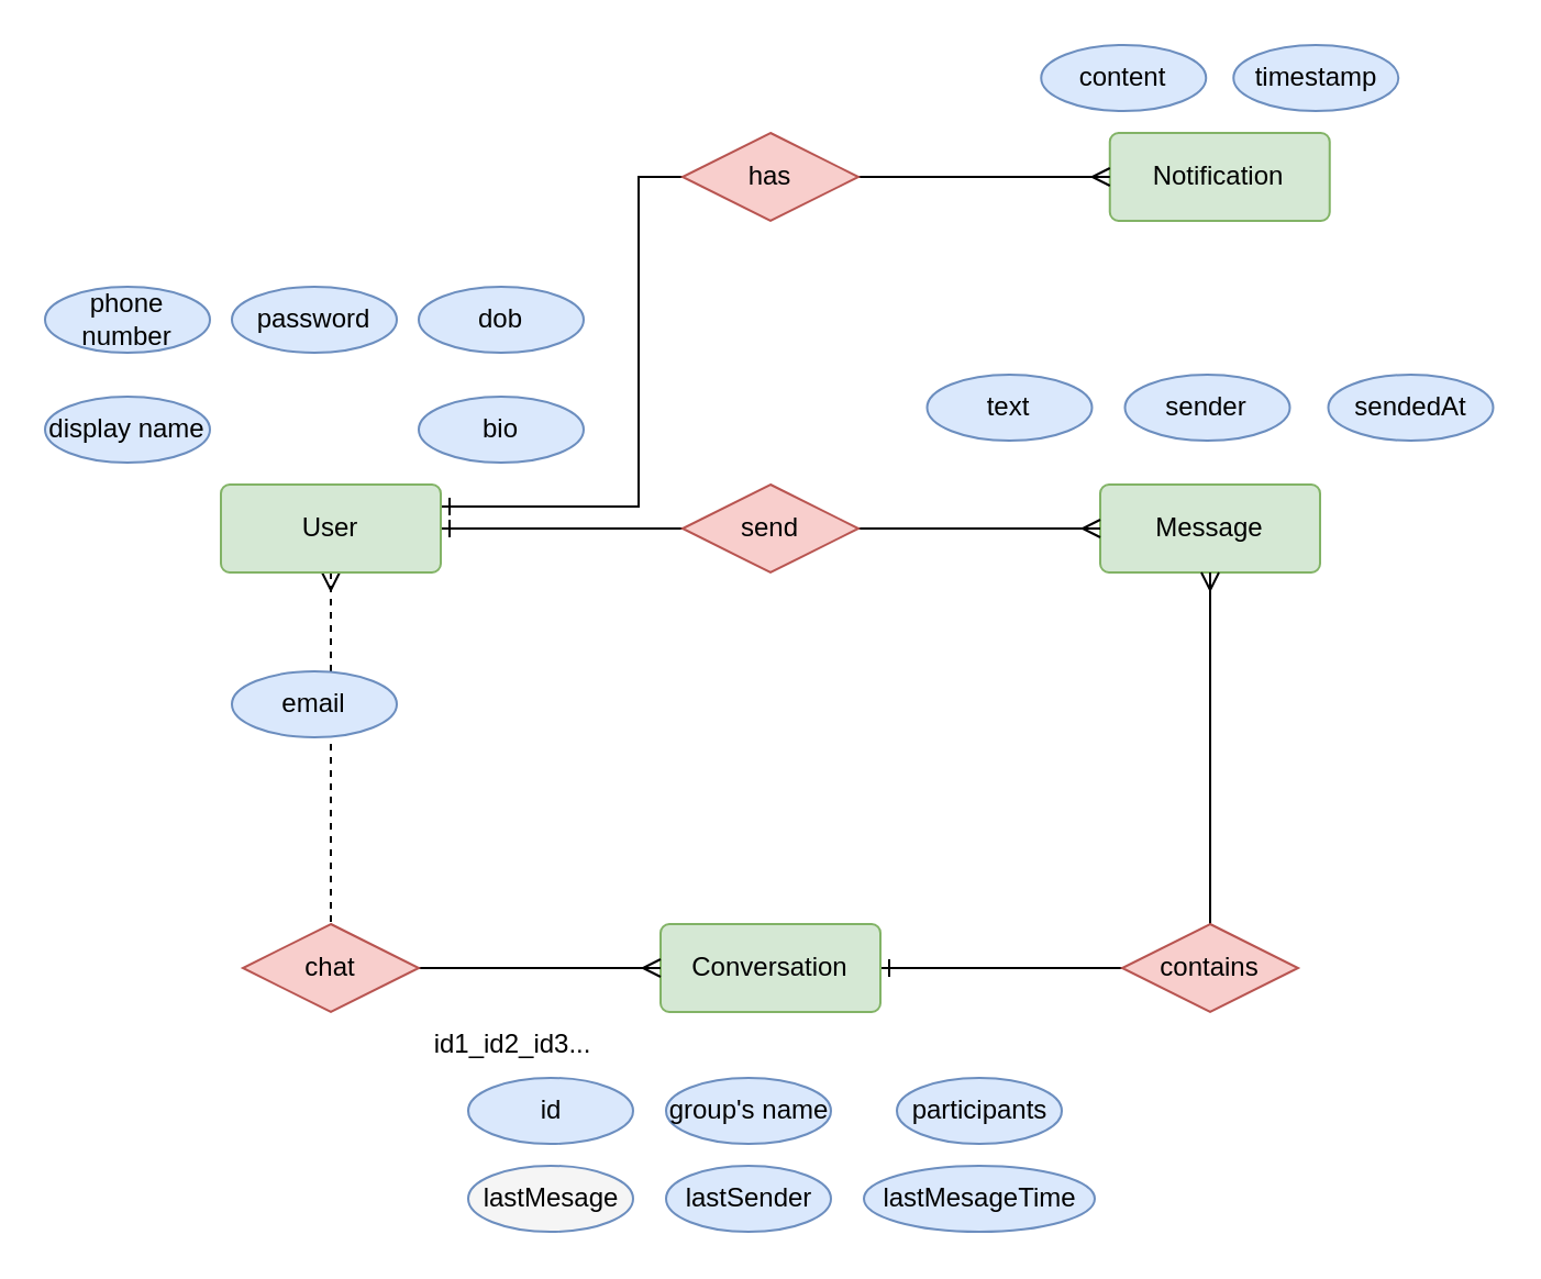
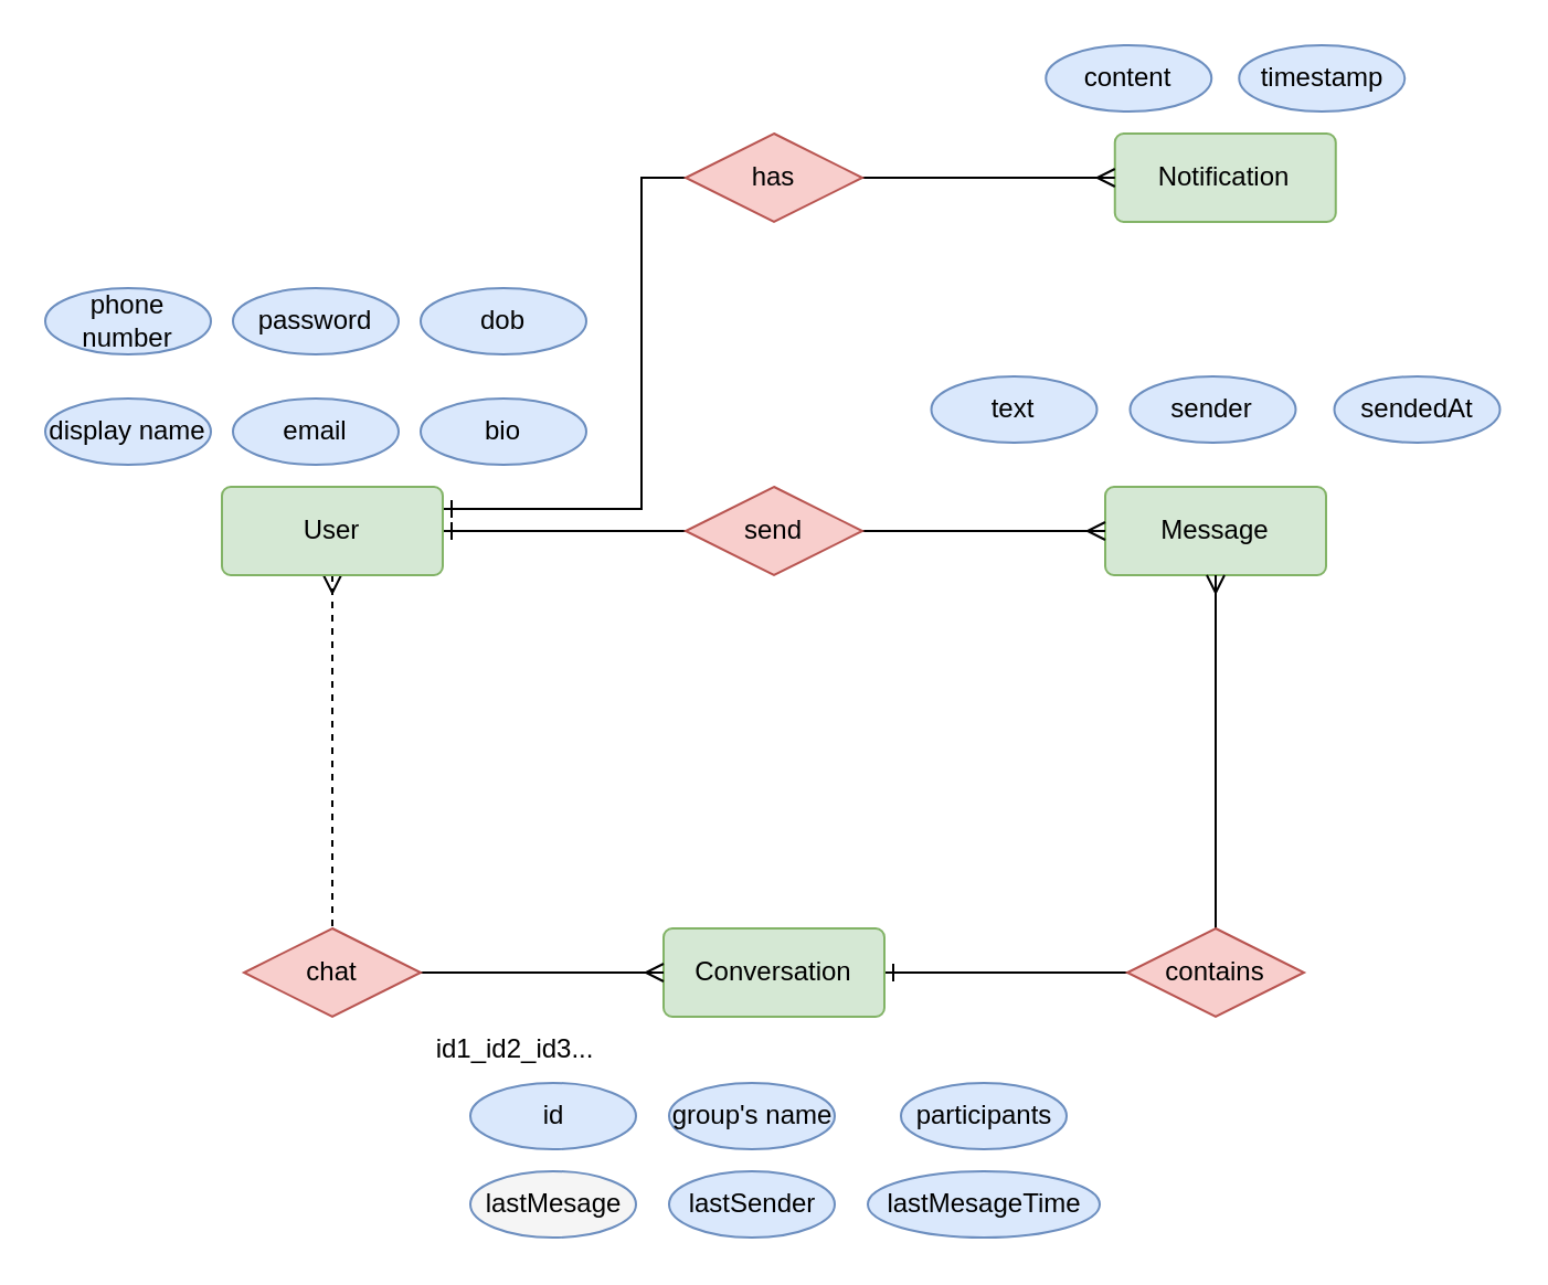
  <mxCell id="0" />
  <mxCell id="1" parent="0" />
  <mxCell id="2" style="edgeStyle=orthogonalEdgeStyle;rounded=0;orthogonalLoop=1;jettySize=auto;html=1;exitX=0.5;exitY=1;exitDx=0;exitDy=0;entryX=0.5;entryY=0;entryDx=0;entryDy=0;endArrow=none;startFill=0;startArrow=ERmany;dashed=1;" parent="1" source="5" target="19" edge="1"><mxGeometry relative="1" as="geometry" /></mxCell>
  <mxCell id="3" style="edgeStyle=orthogonalEdgeStyle;rounded=0;orthogonalLoop=1;jettySize=auto;html=1;exitX=1;exitY=0.5;exitDx=0;exitDy=0;entryX=0;entryY=0.5;entryDx=0;entryDy=0;endArrow=none;startFill=0;startArrow=ERone;" parent="1" source="5" target="25" edge="1"><mxGeometry relative="1" as="geometry" /></mxCell>
  <mxCell id="4" style="edgeStyle=orthogonalEdgeStyle;rounded=0;orthogonalLoop=1;jettySize=auto;html=1;exitX=1;exitY=0.25;exitDx=0;exitDy=0;entryX=0;entryY=0.5;entryDx=0;entryDy=0;endArrow=none;startFill=0;startArrow=ERone;" edge="1" parent="1" source="5" target="35"><mxGeometry relative="1" as="geometry"><mxPoint x="290" y="140" as="targetPoint" /><Array as="points"><mxPoint x="290" y="230" /><mxPoint x="290" y="80" /></Array></mxGeometry></mxCell>
  <mxCell id="5" value="User" style="rounded=1;arcSize=10;whiteSpace=wrap;html=1;align=center;fillColor=#d5e8d4;strokeColor=#82b366;" parent="1" vertex="1"><mxGeometry x="100" y="220" width="100" height="40" as="geometry" /></mxCell>
  <mxCell id="6" value="Message" style="rounded=1;arcSize=10;whiteSpace=wrap;html=1;align=center;fillColor=#d5e8d4;strokeColor=#82b366;" parent="1" vertex="1"><mxGeometry x="500" y="220" width="100" height="40" as="geometry" /></mxCell>
  <mxCell id="7" style="edgeStyle=orthogonalEdgeStyle;rounded=0;orthogonalLoop=1;jettySize=auto;html=1;exitX=1;exitY=0.5;exitDx=0;exitDy=0;entryX=0;entryY=0.5;entryDx=0;entryDy=0;endArrow=none;startFill=0;startArrow=ERone;" parent="1" target="23" edge="1" source="8"><mxGeometry relative="1" as="geometry"><mxPoint x="360" y="440" as="sourcePoint" /></mxGeometry></mxCell>
  <mxCell id="8" value="Conversation" style="rounded=1;arcSize=10;whiteSpace=wrap;html=1;align=center;fillColor=#d5e8d4;strokeColor=#82b366;" parent="1" vertex="1"><mxGeometry x="300" y="420" width="100" height="40" as="geometry" /></mxCell>
  <mxCell id="9" value="phone number" style="ellipse;whiteSpace=wrap;html=1;align=center;fillColor=#dae8fc;strokeColor=#6c8ebf;" parent="1" vertex="1"><mxGeometry x="20" y="130" width="75" height="30" as="geometry" /></mxCell>
  <mxCell id="10" value="text" style="ellipse;whiteSpace=wrap;html=1;align=center;fillColor=#dae8fc;strokeColor=#6c8ebf;" parent="1" vertex="1"><mxGeometry x="421.25" y="170" width="75" height="30" as="geometry" /></mxCell>
  <mxCell id="11" value="participants" style="ellipse;whiteSpace=wrap;html=1;align=center;fillColor=#dae8fc;strokeColor=#6c8ebf;" parent="1" vertex="1"><mxGeometry x="407.5" y="490" width="75" height="30" as="geometry" /></mxCell>
  <mxCell id="12" value="id" style="ellipse;whiteSpace=wrap;html=1;align=center;fillColor=#dae8fc;strokeColor=#6c8ebf;" parent="1" vertex="1"><mxGeometry x="212.5" y="490" width="75" height="30" as="geometry" /></mxCell>
  <mxCell id="13" value="group's name" style="ellipse;whiteSpace=wrap;html=1;align=center;fillColor=#dae8fc;strokeColor=#6c8ebf;" parent="1" vertex="1"><mxGeometry x="302.5" y="490" width="75" height="30" as="geometry" /></mxCell>
  <mxCell id="14" value="id1_id2_id3..." style="text;html=1;align=center;verticalAlign=middle;whiteSpace=wrap;rounded=0;" parent="1" vertex="1"><mxGeometry x="202.5" y="460" width="60" height="30" as="geometry" /></mxCell>
  <mxCell id="15" value="lastMesage" style="ellipse;whiteSpace=wrap;html=1;align=center;fillColor=#f5f5f5;strokeColor=#6c8ebf;" parent="1" vertex="1"><mxGeometry x="212.5" y="530" width="75" height="30" as="geometry" /></mxCell>
  <mxCell id="16" value="lastMesageTime" style="ellipse;whiteSpace=wrap;html=1;align=center;fillColor=#dae8fc;strokeColor=#6c8ebf;" parent="1" vertex="1"><mxGeometry x="392.5" y="530" width="105" height="30" as="geometry" /></mxCell>
  <mxCell id="17" value="lastSender" style="ellipse;whiteSpace=wrap;html=1;align=center;fillColor=#dae8fc;strokeColor=#6c8ebf;" parent="1" vertex="1"><mxGeometry x="302.5" y="530" width="75" height="30" as="geometry" /></mxCell>
  <mxCell id="18" style="edgeStyle=orthogonalEdgeStyle;rounded=0;orthogonalLoop=1;jettySize=auto;html=1;exitX=1;exitY=0.5;exitDx=0;exitDy=0;entryX=0;entryY=0.5;entryDx=0;entryDy=0;endArrow=ERmany;startFill=0;endFill=0;" parent="1" source="19" target="8" edge="1"><mxGeometry relative="1" as="geometry" /></mxCell>
  <mxCell id="19" value="chat" style="shape=rhombus;perimeter=rhombusPerimeter;whiteSpace=wrap;html=1;align=center;fillColor=#f8cecc;strokeColor=#b85450;" parent="1" vertex="1"><mxGeometry x="110" y="420" width="80" height="40" as="geometry" /></mxCell>
  <mxCell id="20" value="sender" style="ellipse;whiteSpace=wrap;html=1;align=center;fillColor=#dae8fc;strokeColor=#6c8ebf;" parent="1" vertex="1"><mxGeometry x="511.25" y="170" width="75" height="30" as="geometry" /></mxCell>
  <mxCell id="21" value="sendedAt" style="ellipse;whiteSpace=wrap;html=1;align=center;fillColor=#dae8fc;strokeColor=#6c8ebf;" parent="1" vertex="1"><mxGeometry x="603.75" y="170" width="75" height="30" as="geometry" /></mxCell>
  <mxCell id="22" style="edgeStyle=orthogonalEdgeStyle;rounded=0;orthogonalLoop=1;jettySize=auto;html=1;exitX=0.5;exitY=0;exitDx=0;exitDy=0;endArrow=ERmany;startFill=0;endFill=0;" parent="1" source="23" target="6" edge="1"><mxGeometry relative="1" as="geometry" /></mxCell>
  <mxCell id="23" value="contains" style="shape=rhombus;perimeter=rhombusPerimeter;whiteSpace=wrap;html=1;align=center;fillColor=#f8cecc;strokeColor=#b85450;" parent="1" vertex="1"><mxGeometry x="510" y="420" width="80" height="40" as="geometry" /></mxCell>
  <mxCell id="24" style="edgeStyle=orthogonalEdgeStyle;rounded=0;orthogonalLoop=1;jettySize=auto;html=1;exitX=1;exitY=0.5;exitDx=0;exitDy=0;entryX=0;entryY=0.5;entryDx=0;entryDy=0;endArrow=ERmany;startFill=0;endFill=0;" parent="1" source="25" target="6" edge="1"><mxGeometry relative="1" as="geometry" /></mxCell>
  <mxCell id="25" value="send" style="shape=rhombus;perimeter=rhombusPerimeter;whiteSpace=wrap;html=1;align=center;fillColor=#f8cecc;strokeColor=#b85450;" parent="1" vertex="1"><mxGeometry x="310" y="220" width="80" height="40" as="geometry" /></mxCell>
  <mxCell id="26" value="password" style="ellipse;whiteSpace=wrap;html=1;align=center;fillColor=#dae8fc;strokeColor=#6c8ebf;" parent="1" vertex="1"><mxGeometry x="105" y="130" width="75" height="30" as="geometry" /></mxCell>
  <mxCell id="27" value="dob" style="ellipse;whiteSpace=wrap;html=1;align=center;fillColor=#dae8fc;strokeColor=#6c8ebf;" parent="1" vertex="1"><mxGeometry x="190" y="130" width="75" height="30" as="geometry" /></mxCell>
  <mxCell id="28" value="display name" style="ellipse;whiteSpace=wrap;html=1;align=center;fillColor=#dae8fc;strokeColor=#6c8ebf;" parent="1" vertex="1"><mxGeometry x="20" y="180" width="75" height="30" as="geometry" /></mxCell>
- <mxCell id="29" value="email" style="ellipse;whiteSpace=wrap;html=1;align=center;fillColor=#dae8fc;strokeColor=#6c8ebf;" parent="1" vertex="1"><mxGeometry x="105" y="305" width="75" height="30" as="geometry" /></mxCell>
+ <mxCell id="29" value="email" style="ellipse;whiteSpace=wrap;html=1;align=center;fillColor=#dae8fc;strokeColor=#6c8ebf;" parent="1" vertex="1"><mxGeometry x="105" y="180" width="75" height="30" as="geometry" /></mxCell>
  <mxCell id="30" value="bio" style="ellipse;whiteSpace=wrap;html=1;align=center;fillColor=#dae8fc;strokeColor=#6c8ebf;" parent="1" vertex="1"><mxGeometry x="190" y="180" width="75" height="30" as="geometry" /></mxCell>
  <mxCell id="31" value="Notification" style="rounded=1;arcSize=10;whiteSpace=wrap;html=1;align=center;fillColor=#d5e8d4;strokeColor=#82b366;" vertex="1" parent="1"><mxGeometry x="504.38" y="60" width="100" height="40" as="geometry" /></mxCell>
  <mxCell id="32" value="content" style="ellipse;whiteSpace=wrap;html=1;align=center;fillColor=#dae8fc;strokeColor=#6c8ebf;" vertex="1" parent="1"><mxGeometry x="473.13" y="20" width="75" height="30" as="geometry" /></mxCell>
  <mxCell id="33" value="timestamp" style="ellipse;whiteSpace=wrap;html=1;align=center;fillColor=#dae8fc;strokeColor=#6c8ebf;" vertex="1" parent="1"><mxGeometry x="560.63" y="20" width="75" height="30" as="geometry" /></mxCell>
  <mxCell id="34" style="edgeStyle=orthogonalEdgeStyle;rounded=0;orthogonalLoop=1;jettySize=auto;html=1;exitX=1;exitY=0.5;exitDx=0;exitDy=0;entryX=0;entryY=0.5;entryDx=0;entryDy=0;endArrow=ERmany;startFill=0;endFill=0;" edge="1" parent="1" source="35" target="31"><mxGeometry relative="1" as="geometry" /></mxCell>
  <mxCell id="35" value="has" style="shape=rhombus;perimeter=rhombusPerimeter;whiteSpace=wrap;html=1;align=center;fillColor=#f8cecc;strokeColor=#b85450;" vertex="1" parent="1"><mxGeometry x="310" y="60" width="80" height="40" as="geometry" /></mxCell>
